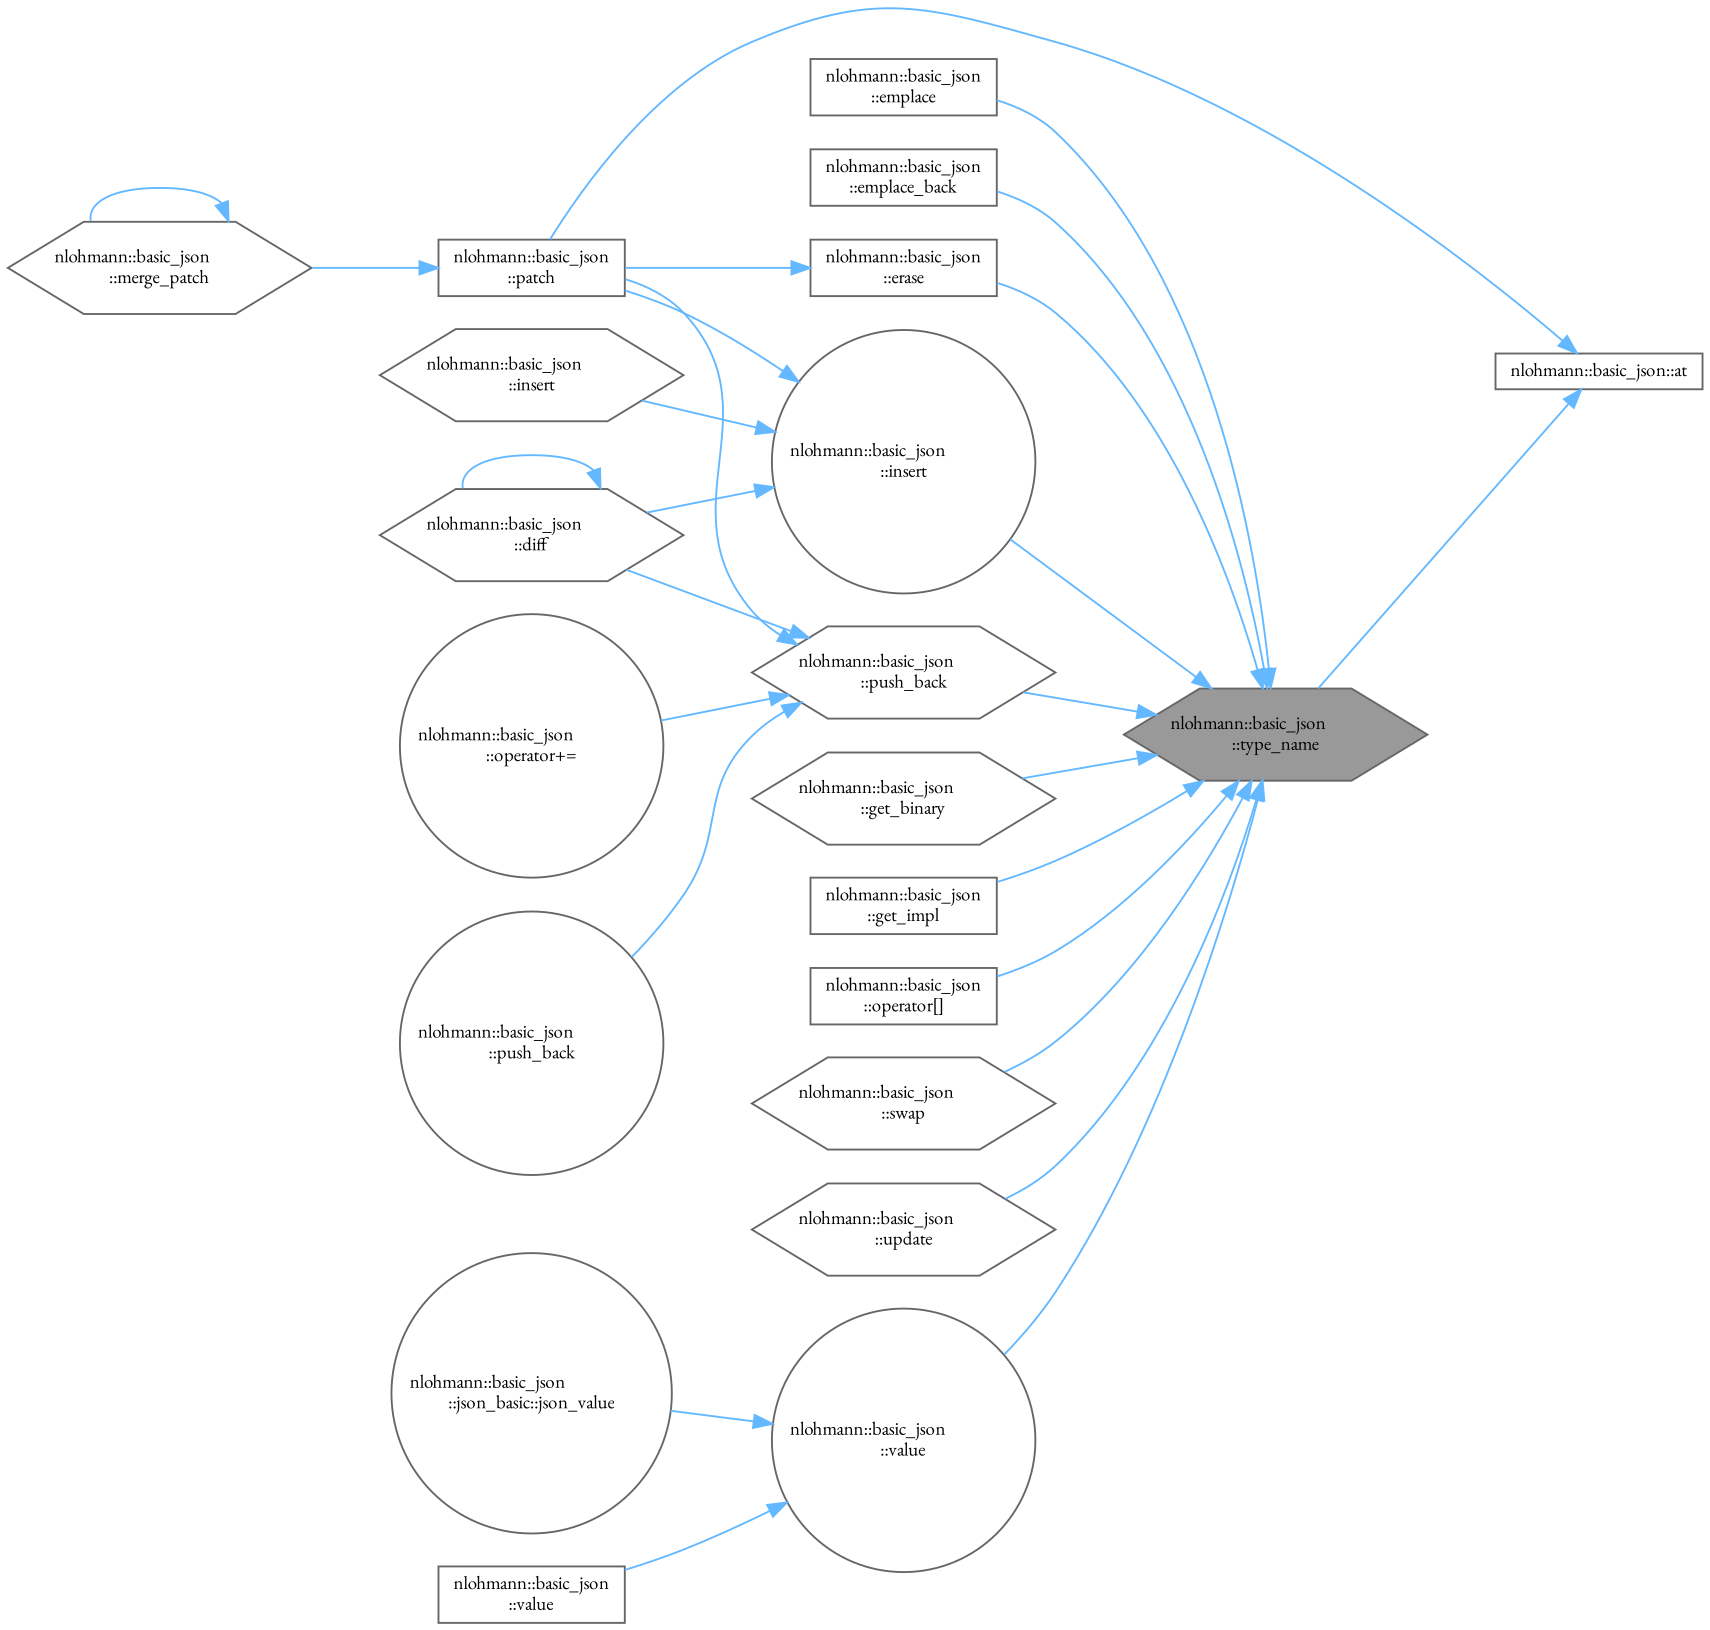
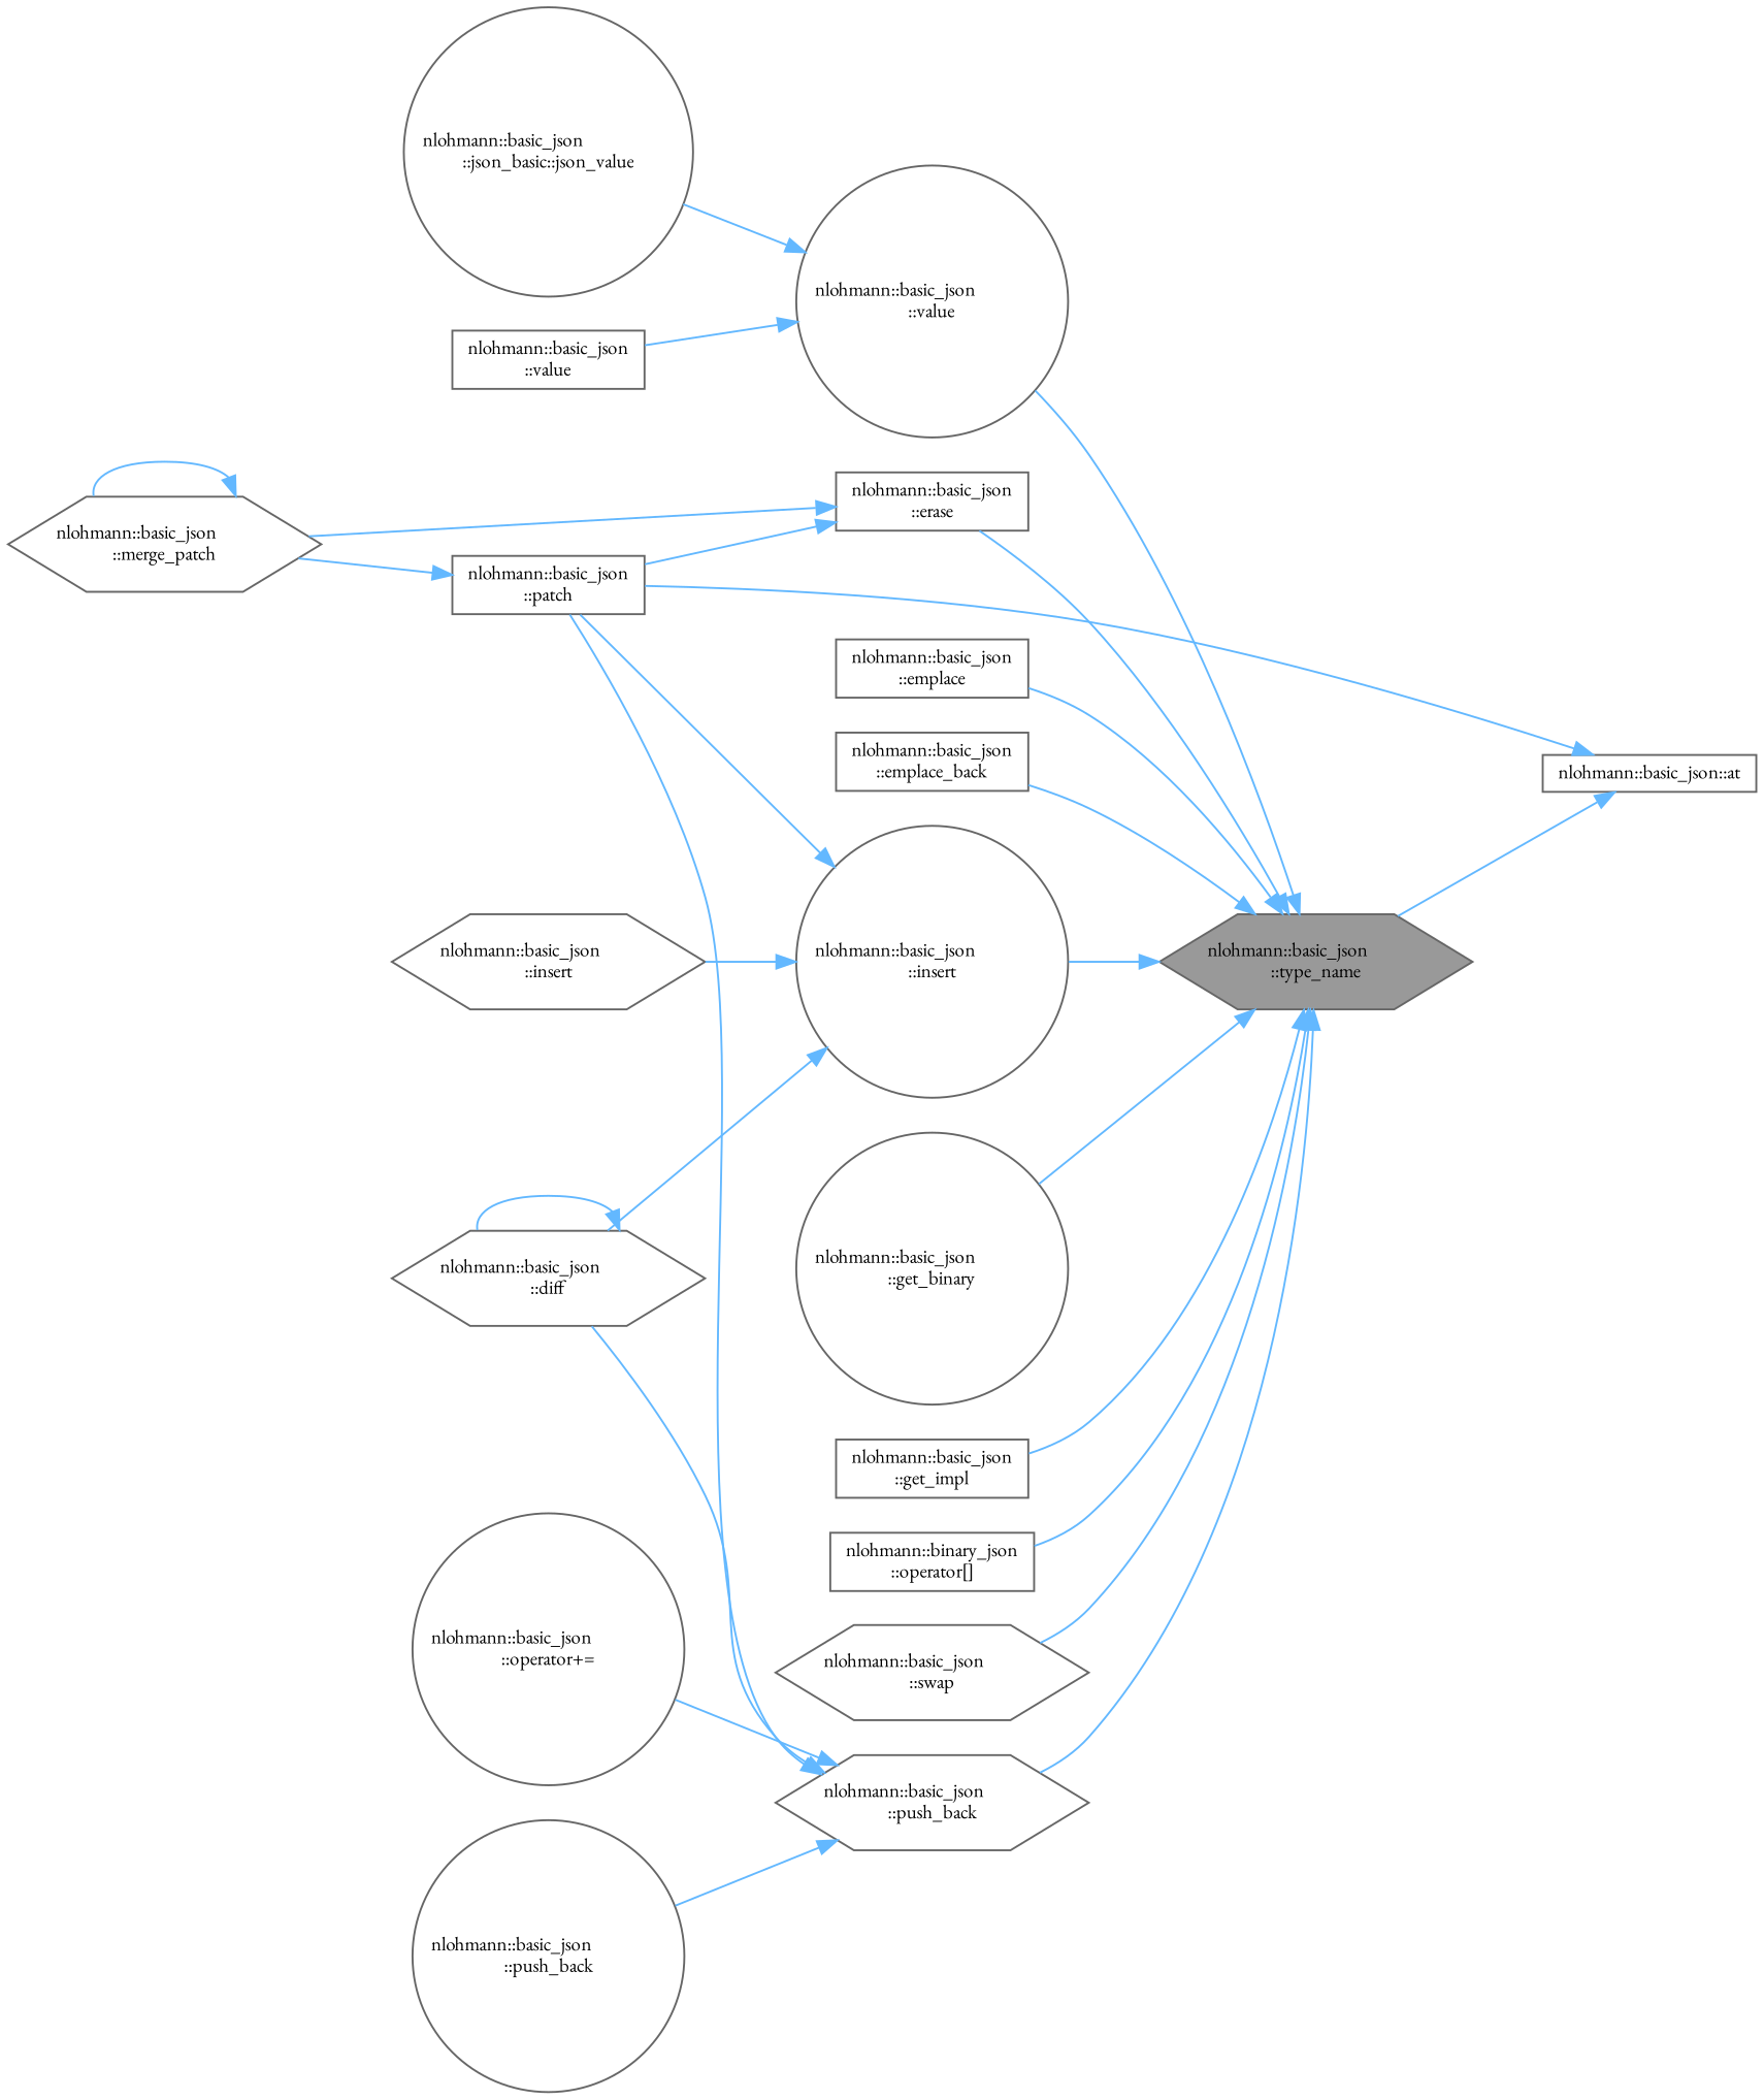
  digraph {
    fontname="EB Garamond"
    rankdir=RL
    node [color=grey40 fillcolor=white fontname="EB Garamond" fontsize=10 shape=box style=filled]
    edge [color=steelblue1 dir=back fontname="EB Garamond" fontsize=10 labelfontname=Helvetica labelfontsize=10 style=solid]
    n1 [color=gray40 fillcolor=grey60 fontcolor=black height=0.2 label="nlohmann::basic_json\l::type_name" shape=hexagon width=0.4]
    n2 [height=0.2 label="nlohmann::basic_json\l::emplace" width=0.4]
    n3 [height=0.2 label="nlohmann::basic_json\l::emplace_back" width=0.4]
    n4 [height=0.2 label="nlohmann::basic_json\l::erase" width=0.4]
-   n5 [height=0.2 label="nlohmann::basic_json\l::get_binary" shape=hexagon width=0.4]
+   n5 [height=0.2 label="nlohmann::basic_json\l::get_binary" shape=circle width=0.4]
    n6 [height=0.2 label="nlohmann::basic_json\l::get_impl" width=0.4]
    n7 [height=0.2 label="nlohmann::basic_json\l::insert" shape=circle width=0.4]
-   n8 [height=0.2 label="nlohmann::basic_json\l::operator[]" width=0.4]
+   n8 [height=0.2 label="nlohmann::binary_json\l::operator[]" width=0.4]
    n9 [height=0.2 label="nlohmann::basic_json\l::push_back" shape=hexagon width=0.4]
    n10 [height=0.2 label="nlohmann::basic_json\l::swap" shape=hexagon width=0.4]
-   n11 [height=0.2 label="nlohmann::basic_json\l::update" shape=hexagon width=0.4]
    n12 [height=0.2 label="nlohmann::basic_json\l::value" shape=circle width=0.4]
    n13 [height=0.2 label="nlohmann::basic_json::at" width=0.4]
    n14 [height=0.2 label="nlohmann::basic_json\l::patch" width=0.4]
    n15 [height=0.2 label="nlohmann::basic_json\l::merge_patch" shape=hexagon width=0.4]
    n16 [height=0.2 label="nlohmann::basic_json\l::diff" shape=hexagon width=0.4]
    n17 [height=0.2 label="nlohmann::basic_json\l::insert" shape=hexagon width=0.4]
    n18 [height=0.2 label="nlohmann::basic_json\l::operator+=" shape=circle width=0.4]
    n19 [height=0.2 label="nlohmann::basic_json\l::push_back" shape=circle width=0.4]
    n20 [height=0.2 label="nlohmann::basic_json\l::json_basic::json_value" shape=circle width=0.4]
    n21 [height=0.2 label="nlohmann::basic_json\l::value" width=0.4]
    n1 -> n2
    n1 -> n3
    n1 -> n4
    n1 -> n5
    n1 -> n6
    n1 -> n7
    n1 -> n8
    n1 -> n9
    n1 -> n10
-   n1 -> n11
    n1 -> n12
    n4 -> n14
+   n4 -> n15
    n7 -> n14
    n7 -> n16
    n7 -> n17
    n9 -> n14
    n9 -> n16
    n9 -> n18
    n9 -> n19
    n12 -> n20
    n12 -> n21
    n13 -> n1
    n13 -> n14
    n14 -> n15
    n15 -> n15
    n16 -> n16
  }
